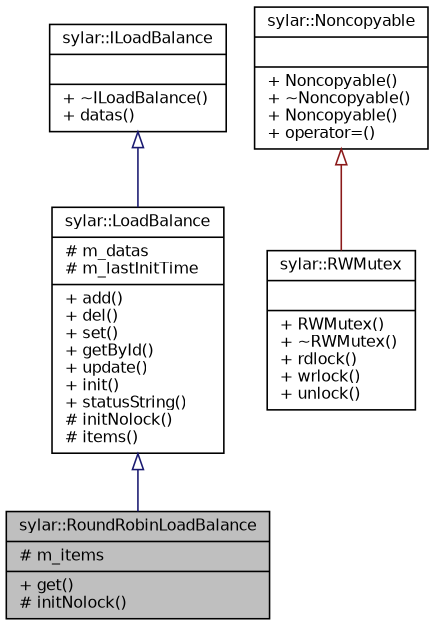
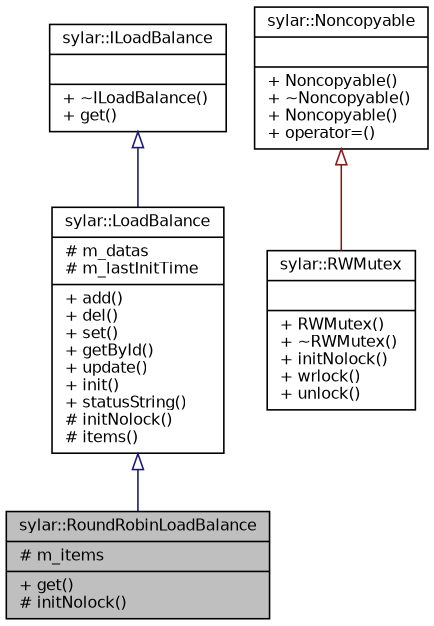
  digraph {
    node [color=black fillcolor=white fontname=Helvetica fontsize=10 shape=record style=filled]
    edge [arrowtail=onormal color=midnightblue dir=back fontname=Helvetica fontsize=10 labelfontname=Helvetica labelfontsize=10 style=solid]
    n1 [fillcolor=grey75 fontcolor=black height=0.2 label="{sylar::RoundRobinLoadBalance\n|# m_items\l|+ get()\l# initNolock()\l}" width=0.4]
    n2 [height=0.2 label="{sylar::LoadBalance\n|# m_datas\l# m_lastInitTime\l|+ add()\l+ del()\l+ set()\l+ getById()\l+ update()\l+ init()\l+ statusString()\l# initNolock()\l# items()\l}" width=0.4]
-   n3 [height=0.2 label="{sylar::ILoadBalance\n||+ ~ILoadBalance()\l+ datas()\l}" width=0.4]
-   n4 [height=0.2 label="{sylar::RWMutex\n||+ RWMutex()\l+ ~RWMutex()\l+ rdlock()\l+ wrlock()\l+ unlock()\l}" width=0.4]
+   n3 [height=0.2 label="{sylar::ILoadBalance\n||+ ~ILoadBalance()\l+ get()\l}" width=0.4]
+   n4 [height=0.2 label="{sylar::RWMutex\n||+ RWMutex()\l+ ~RWMutex()\l+ initNolock()\l+ wrlock()\l+ unlock()\l}" width=0.4]
    n5 [height=0.2 label="{sylar::Noncopyable\n||+ Noncopyable()\l+ ~Noncopyable()\l+ Noncopyable()\l+ operator=()\l}" width=0.4]
    n2 -> n1
    n3 -> n2
    n5 -> n4 [color=firebrick4]
  }
